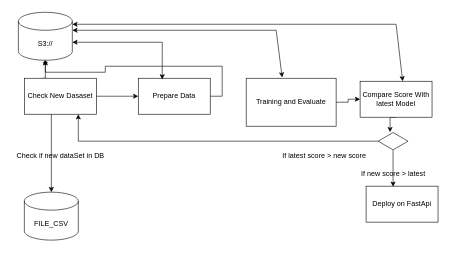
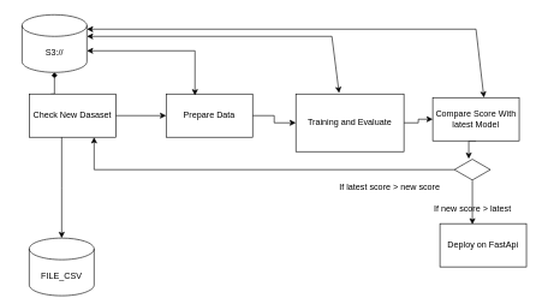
  <mxCell id="0" />
  <mxCell id="1" parent="0" />
  <mxCell id="2" style="edgeStyle=orthogonalEdgeStyle;rounded=0;orthogonalLoop=1;jettySize=auto;html=1;exitX=1;exitY=0.5;exitDx=0;exitDy=0;" edge="1" parent="1" source="4" target="6"><mxGeometry relative="1" as="geometry" /></mxCell>
  <mxCell id="3" style="edgeStyle=orthogonalEdgeStyle;rounded=0;orthogonalLoop=1;jettySize=auto;html=1;exitX=0.25;exitY=0;exitDx=0;exitDy=0;entryX=0.5;entryY=1;entryDx=0;entryDy=0;entryPerimeter=0;endArrow=diamond;" edge="1" parent="1" source="4" target="20"><mxGeometry relative="1" as="geometry" /></mxCell>
  <mxCell id="4" value="Check New Dasaset" style="rounded=0;whiteSpace=wrap;html=1;" vertex="1" parent="1"><mxGeometry x="40" y="130" width="120" height="60" as="geometry" /></mxCell>
- <mxCell id="5" style="edgeStyle=orthogonalEdgeStyle;rounded=0;orthogonalLoop=1;jettySize=auto;html=1;exitX=1;exitY=0.5;exitDx=0;exitDy=0;" edge="1" parent="1" source="6" target="20"><mxGeometry relative="1" as="geometry" /></mxCell>
+ <mxCell id="5" style="edgeStyle=orthogonalEdgeStyle;rounded=0;orthogonalLoop=1;jettySize=auto;html=1;exitX=1;exitY=0.5;exitDx=0;exitDy=0;entryX=0;entryY=0.5;entryDx=0;entryDy=0;" edge="1" parent="1" source="6" target="8"><mxGeometry relative="1" as="geometry" /></mxCell>
  <mxCell id="6" value="Prepare Data" style="rounded=0;whiteSpace=wrap;html=1;" vertex="1" parent="1"><mxGeometry x="230" y="130" width="120" height="60" as="geometry" /></mxCell>
  <mxCell id="7" style="edgeStyle=orthogonalEdgeStyle;rounded=0;orthogonalLoop=1;jettySize=auto;html=1;exitX=1;exitY=0.5;exitDx=0;exitDy=0;entryX=0;entryY=0.5;entryDx=0;entryDy=0;" edge="1" parent="1" source="8" target="10"><mxGeometry relative="1" as="geometry" /></mxCell>
  <mxCell id="8" value="Training and Evaluate" style="rounded=0;whiteSpace=wrap;html=1;" vertex="1" parent="1"><mxGeometry x="410" y="130" width="150" height="80" as="geometry" /></mxCell>
  <mxCell id="9" style="edgeStyle=orthogonalEdgeStyle;rounded=0;orthogonalLoop=1;jettySize=auto;html=1;exitX=0.5;exitY=1;exitDx=0;exitDy=0;entryX=0.4;entryY=0;entryDx=0;entryDy=0;entryPerimeter=0;" edge="1" parent="1" source="10" target="17"><mxGeometry relative="1" as="geometry" /></mxCell>
  <mxCell id="10" value="Compare Score With latest Model" style="rounded=0;whiteSpace=wrap;html=1;" vertex="1" parent="1"><mxGeometry x="600" y="135" width="120" height="60" as="geometry" /></mxCell>
  <mxCell id="11" value="Deploy on FastApi" style="rounded=0;whiteSpace=wrap;html=1;" vertex="1" parent="1"><mxGeometry x="610" y="310" width="120" height="60" as="geometry" /></mxCell>
- <mxCell id="12" value="FILE_CSV" style="shape=cylinder3;whiteSpace=wrap;html=1;boundedLbl=1;backgroundOutline=1;size=15;" vertex="1" parent="1"><mxGeometry x="40" y="320" width="90" height="80" as="geometry" /></mxCell>
+ <mxCell id="12" value="FILE_CSV" style="shape=cylinder3;whiteSpace=wrap;html=1;boundedLbl=1;backgroundOutline=1;size=15;" vertex="1" parent="1"><mxGeometry x="40" y="330" width="90" height="80" as="geometry" /></mxCell>
  <mxCell id="13" value="" style="endArrow=classic;html=1;rounded=0;entryX=0.5;entryY=0;entryDx=0;entryDy=0;entryPerimeter=0;" edge="1" parent="1" target="12"><mxGeometry relative="1" as="geometry"><mxPoint x="85" y="190" as="sourcePoint" /><mxPoint x="180" y="190" as="targetPoint" /><Array as="points"><mxPoint x="85" y="260" /></Array></mxGeometry></mxCell>
- <mxCell id="14" value="Check if new dataSet in DB" style="text;html=1;resizable=0;autosize=1;align=center;verticalAlign=middle;points=[];fillColor=none;strokeColor=none;rounded=0;" vertex="1" parent="1"><mxGeometry x="20" y="250" width="160" height="20" as="geometry" /></mxCell>
  <mxCell id="15" style="edgeStyle=orthogonalEdgeStyle;rounded=0;orthogonalLoop=1;jettySize=auto;html=1;entryX=0.375;entryY=0.017;entryDx=0;entryDy=0;entryPerimeter=0;" edge="1" parent="1" source="17" target="11"><mxGeometry relative="1" as="geometry" /></mxCell>
  <mxCell id="16" style="edgeStyle=orthogonalEdgeStyle;rounded=0;orthogonalLoop=1;jettySize=auto;html=1;entryX=0.75;entryY=1;entryDx=0;entryDy=0;" edge="1" parent="1" source="17" target="4"><mxGeometry relative="1" as="geometry" /></mxCell>
  <mxCell id="17" value="" style="html=1;whiteSpace=wrap;aspect=fixed;shape=isoRectangle;" vertex="1" parent="1"><mxGeometry x="630" y="220" width="50" height="30" as="geometry" /></mxCell>
  <mxCell id="18" value="If new score &amp;gt; latest" style="text;html=1;resizable=0;autosize=1;align=center;verticalAlign=middle;points=[];fillColor=none;strokeColor=none;rounded=0;" vertex="1" parent="1"><mxGeometry x="595" y="280" width="120" height="20" as="geometry" /></mxCell>
  <mxCell id="19" value="If latest score &amp;gt; new score" style="text;html=1;resizable=0;autosize=1;align=center;verticalAlign=middle;points=[];fillColor=none;strokeColor=none;rounded=0;" vertex="1" parent="1"><mxGeometry x="460" y="250" width="160" height="20" as="geometry" /></mxCell>
  <mxCell id="20" value="S3://" style="shape=cylinder3;whiteSpace=wrap;html=1;boundedLbl=1;backgroundOutline=1;size=15;" vertex="1" parent="1"><mxGeometry x="30" y="20" width="90" height="80" as="geometry" /></mxCell>
  <mxCell id="21" value="" style="endArrow=classic;startArrow=classic;html=1;rounded=0;exitX=0.333;exitY=0.033;exitDx=0;exitDy=0;exitPerimeter=0;" edge="1" parent="1" source="6"><mxGeometry width="50" height="50" relative="1" as="geometry"><mxPoint x="270" y="120" as="sourcePoint" /><mxPoint x="120" y="70" as="targetPoint" /><Array as="points"><mxPoint x="270" y="70" /></Array></mxGeometry></mxCell>
  <mxCell id="22" value="" style="endArrow=classic;startArrow=classic;html=1;rounded=0;exitX=0.4;exitY=-0.017;exitDx=0;exitDy=0;exitPerimeter=0;" edge="1" parent="1" source="8"><mxGeometry width="50" height="50" relative="1" as="geometry"><mxPoint x="269.96" y="111.98" as="sourcePoint" /><mxPoint x="120" y="50" as="targetPoint" /><Array as="points"><mxPoint x="460" y="50" /></Array></mxGeometry></mxCell>
  <mxCell id="23" value="" style="endArrow=classic;startArrow=classic;html=1;rounded=0;exitX=0.592;exitY=0;exitDx=0;exitDy=0;exitPerimeter=0;" edge="1" parent="1" source="10"><mxGeometry width="50" height="50" relative="1" as="geometry"><mxPoint x="458" y="118.98" as="sourcePoint" /><mxPoint x="120" y="40" as="targetPoint" /><Array as="points"><mxPoint x="660" y="40" /></Array></mxGeometry></mxCell>
